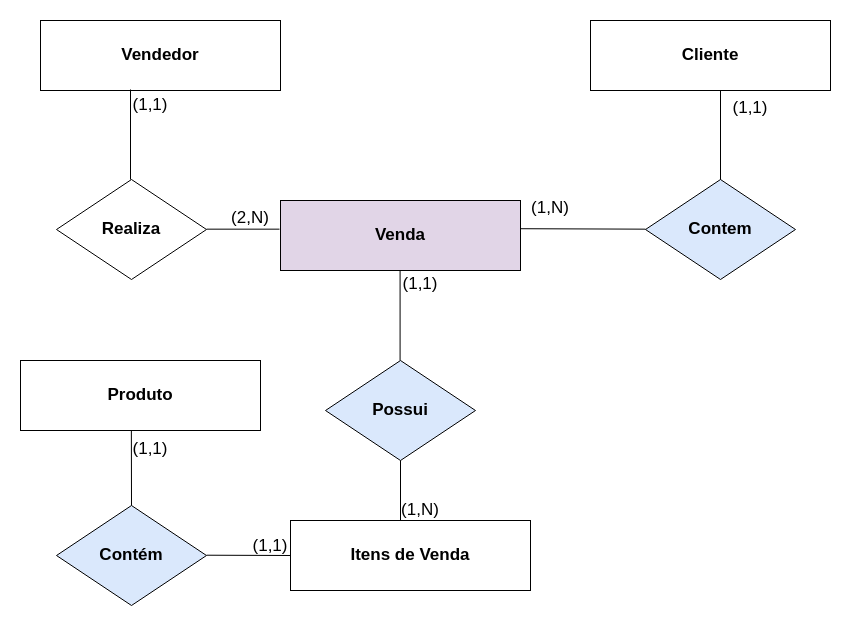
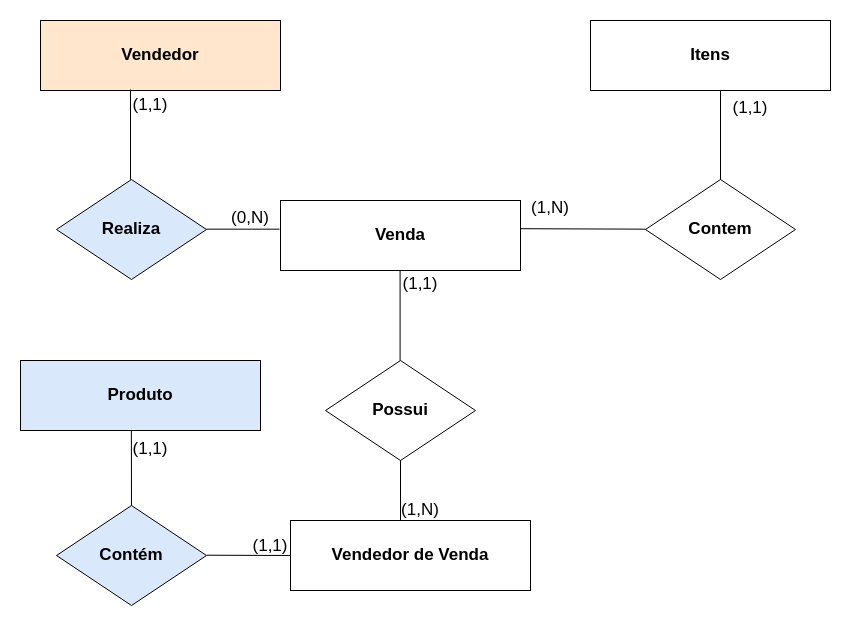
  <mxCell id="0" />
  <mxCell id="1" parent="0" />
- <mxCell id="2" value="Cliente" style="rounded=0;whiteSpace=wrap;html=1;fontSize=17;fontStyle=1" parent="1" vertex="1"><mxGeometry x="590" y="20" width="240" height="70" as="geometry" /></mxCell>
+ <mxCell id="2" value="Itens" style="rounded=0;whiteSpace=wrap;html=1;fontSize=17;fontStyle=1" parent="1" vertex="1"><mxGeometry x="590" y="20" width="240" height="70" as="geometry" /></mxCell>
  <mxCell id="3" value="(1,1)" style="text;html=1;strokeColor=none;fillColor=none;align=center;verticalAlign=middle;whiteSpace=wrap;rounded=0;fontSize=17;" parent="1" vertex="1"><mxGeometry x="730" y="100" width="40" height="16" as="geometry" /></mxCell>
- <mxCell id="4" value="Vendedor" style="rounded=0;whiteSpace=wrap;html=1;fontSize=17;fontStyle=1" parent="1" vertex="1"><mxGeometry x="40" y="20" width="240" height="70" as="geometry" /></mxCell>
+ <mxCell id="4" value="Vendedor" style="rounded=0;whiteSpace=wrap;html=1;fontSize=17;fontStyle=1;fillColor=#ffe6cc;" parent="1" vertex="1"><mxGeometry x="40" y="20" width="240" height="70" as="geometry" /></mxCell>
  <mxCell id="5" value="" style="endArrow=none;html=1;" edge="1" parent="1"><mxGeometry width="50" height="50" relative="1" as="geometry"><mxPoint x="720" y="180" as="sourcePoint" /><mxPoint x="720" y="90" as="targetPoint" /></mxGeometry></mxCell>
- <mxCell id="6" value="Contem" style="rhombus;whiteSpace=wrap;html=1;fontSize=17;fontStyle=1;fillColor=#dae8fc;" vertex="1" parent="1"><mxGeometry x="645" y="179" width="150" height="100" as="geometry" /></mxCell>
- <mxCell id="7" value="Venda" style="rounded=0;whiteSpace=wrap;html=1;fontSize=17;fontStyle=1;fillColor=#e1d5e7;" vertex="1" parent="1"><mxGeometry x="280" y="200" width="240" height="70" as="geometry" /></mxCell>
+ <mxCell id="6" value="Contem" style="rhombus;whiteSpace=wrap;html=1;fontSize=17;fontStyle=1" vertex="1" parent="1"><mxGeometry x="645" y="179" width="150" height="100" as="geometry" /></mxCell>
+ <mxCell id="7" value="Venda" style="rounded=0;whiteSpace=wrap;html=1;fontSize=17;fontStyle=1" vertex="1" parent="1"><mxGeometry x="280" y="200" width="240" height="70" as="geometry" /></mxCell>
  <mxCell id="8" value="" style="endArrow=none;html=1;fontSize=17;entryX=0.999;entryY=0.403;entryDx=0;entryDy=0;exitX=0;exitY=0.5;exitDx=0;exitDy=0;entryPerimeter=0;" edge="1" parent="1" target="7"><mxGeometry width="50" height="50" relative="1" as="geometry"><mxPoint x="645" y="228.66" as="sourcePoint" /><mxPoint x="572" y="228.66" as="targetPoint" /></mxGeometry></mxCell>
  <mxCell id="9" value="" style="endArrow=none;html=1;" edge="1" parent="1"><mxGeometry width="50" height="50" relative="1" as="geometry"><mxPoint x="130" y="179" as="sourcePoint" /><mxPoint x="130" y="89" as="targetPoint" /></mxGeometry></mxCell>
  <mxCell id="10" value="(1,N)" style="text;html=1;strokeColor=none;fillColor=none;align=center;verticalAlign=middle;whiteSpace=wrap;rounded=0;fontSize=17;" vertex="1" parent="1"><mxGeometry x="530" y="200" width="40" height="16" as="geometry" /></mxCell>
- <mxCell id="11" value="Realiza" style="rhombus;whiteSpace=wrap;html=1;fontSize=17;fontStyle=1" vertex="1" parent="1"><mxGeometry x="56" y="179" width="150" height="100" as="geometry" /></mxCell>
+ <mxCell id="11" value="Realiza" style="rhombus;whiteSpace=wrap;html=1;fontSize=17;fontStyle=1;fillColor=#dae8fc;" vertex="1" parent="1"><mxGeometry x="56" y="179" width="150" height="100" as="geometry" /></mxCell>
  <mxCell id="12" value="" style="endArrow=none;html=1;fontSize=17;entryX=1;entryY=0.5;entryDx=0;entryDy=0;exitX=0;exitY=0.5;exitDx=0;exitDy=0;" edge="1" parent="1"><mxGeometry width="50" height="50" relative="1" as="geometry"><mxPoint x="279" y="228.66" as="sourcePoint" /><mxPoint x="206" y="228.66" as="targetPoint" /></mxGeometry></mxCell>
  <mxCell id="13" value="" style="endArrow=none;html=1;" edge="1" parent="1"><mxGeometry width="50" height="50" relative="1" as="geometry"><mxPoint x="399.58" y="360" as="sourcePoint" /><mxPoint x="399.58" y="270" as="targetPoint" /></mxGeometry></mxCell>
- <mxCell id="14" value="Possui" style="rhombus;whiteSpace=wrap;html=1;fontSize=17;fontStyle=1;fillColor=#dae8fc;" vertex="1" parent="1"><mxGeometry x="325" y="360" width="150" height="100" as="geometry" /></mxCell>
- <mxCell id="15" value="Itens de Venda" style="rounded=0;whiteSpace=wrap;html=1;fontSize=17;fontStyle=1" vertex="1" parent="1"><mxGeometry x="290" y="520" width="240" height="70" as="geometry" /></mxCell>
+ <mxCell id="14" value="Possui" style="rhombus;whiteSpace=wrap;html=1;fontSize=17;fontStyle=1" vertex="1" parent="1"><mxGeometry x="325" y="360" width="150" height="100" as="geometry" /></mxCell>
+ <mxCell id="15" value="Vendedor de Venda" style="rounded=0;whiteSpace=wrap;html=1;fontSize=17;fontStyle=1" vertex="1" parent="1"><mxGeometry x="290" y="520" width="240" height="70" as="geometry" /></mxCell>
  <mxCell id="16" value="" style="endArrow=none;html=1;" edge="1" parent="1"><mxGeometry width="50" height="50" relative="1" as="geometry"><mxPoint x="400" y="520" as="sourcePoint" /><mxPoint x="400" y="460" as="targetPoint" /></mxGeometry></mxCell>
- <mxCell id="17" value="Produto" style="rounded=0;whiteSpace=wrap;html=1;fontSize=17;fontStyle=1" vertex="1" parent="1"><mxGeometry x="20" y="360" width="240" height="70" as="geometry" /></mxCell>
+ <mxCell id="17" value="Produto" style="rounded=0;whiteSpace=wrap;html=1;fontSize=17;fontStyle=1;fillColor=#dae8fc;" vertex="1" parent="1"><mxGeometry x="20" y="360" width="240" height="70" as="geometry" /></mxCell>
  <mxCell id="18" value="" style="endArrow=none;html=1;fontSize=17;entryX=1;entryY=0.5;entryDx=0;entryDy=0;" edge="1" parent="1"><mxGeometry width="50" height="50" relative="1" as="geometry"><mxPoint x="290" y="555" as="sourcePoint" /><mxPoint x="206" y="554.71" as="targetPoint" /></mxGeometry></mxCell>
  <mxCell id="19" value="Contém" style="rhombus;whiteSpace=wrap;html=1;fontSize=17;fontStyle=1;fillColor=#dae8fc;" vertex="1" parent="1"><mxGeometry x="56" y="505" width="150" height="100" as="geometry" /></mxCell>
  <mxCell id="20" value="" style="endArrow=none;html=1;exitX=0.5;exitY=0;exitDx=0;exitDy=0;" edge="1" parent="1" source="19"><mxGeometry width="50" height="50" relative="1" as="geometry"><mxPoint x="131" y="500" as="sourcePoint" /><mxPoint x="130.86" y="430" as="targetPoint" /></mxGeometry></mxCell>
  <mxCell id="21" value="(1,1)" style="text;html=1;strokeColor=none;fillColor=none;align=center;verticalAlign=middle;whiteSpace=wrap;rounded=0;fontSize=17;" vertex="1" parent="1"><mxGeometry x="130" y="97" width="40" height="16" as="geometry" /></mxCell>
- <mxCell id="22" value="(2,N)" style="text;html=1;strokeColor=none;fillColor=none;align=center;verticalAlign=middle;whiteSpace=wrap;rounded=0;fontSize=17;" vertex="1" parent="1"><mxGeometry x="230" y="210" width="40" height="16" as="geometry" /></mxCell>
+ <mxCell id="22" value="(0,N)" style="text;html=1;strokeColor=none;fillColor=none;align=center;verticalAlign=middle;whiteSpace=wrap;rounded=0;fontSize=17;" vertex="1" parent="1"><mxGeometry x="230" y="210" width="40" height="16" as="geometry" /></mxCell>
  <mxCell id="23" value="(1,1)" style="text;html=1;strokeColor=none;fillColor=none;align=center;verticalAlign=middle;whiteSpace=wrap;rounded=0;fontSize=17;" vertex="1" parent="1"><mxGeometry x="400" y="276" width="40" height="16" as="geometry" /></mxCell>
  <mxCell id="24" value="(1,N)" style="text;html=1;strokeColor=none;fillColor=none;align=center;verticalAlign=middle;whiteSpace=wrap;rounded=0;fontSize=17;" vertex="1" parent="1"><mxGeometry x="400" y="502" width="40" height="16" as="geometry" /></mxCell>
  <mxCell id="25" value="(1,1)" style="text;html=1;strokeColor=none;fillColor=none;align=center;verticalAlign=middle;whiteSpace=wrap;rounded=0;fontSize=17;" vertex="1" parent="1"><mxGeometry x="250" y="538" width="40" height="16" as="geometry" /></mxCell>
  <mxCell id="26" value="(1,1)" style="text;html=1;strokeColor=none;fillColor=none;align=center;verticalAlign=middle;whiteSpace=wrap;rounded=0;fontSize=17;" vertex="1" parent="1"><mxGeometry x="130" y="441" width="40" height="16" as="geometry" /></mxCell>
